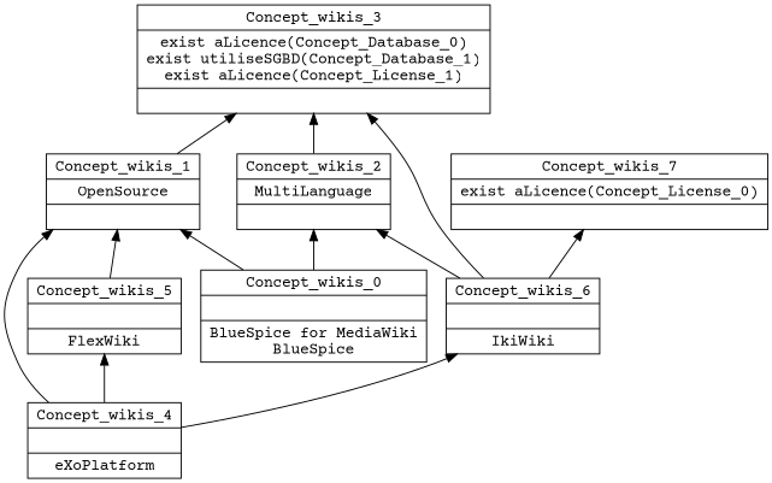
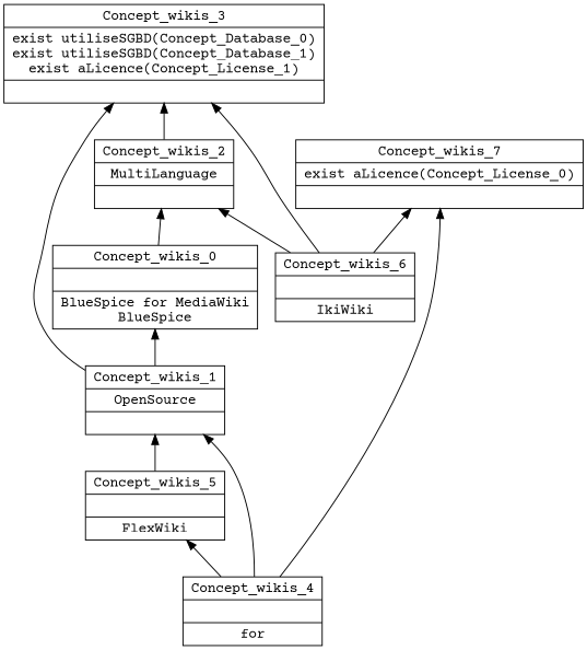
  digraph {
    fontname="Courier Prime"
    rankdir=BT
    node [fontname="Courier Prime" shape=record]
    edge [fontname="Courier Prime"]
-   n1 [label="{Concept_wikis_3|exist aLicence(Concept_Database_0)\nexist utiliseSGBD(Concept_Database_1)\nexist aLicence(Concept_License_1)\n|}"]
+   n1 [label="{Concept_wikis_3|exist utiliseSGBD(Concept_Database_0)\nexist utiliseSGBD(Concept_Database_1)\nexist aLicence(Concept_License_1)\n|}"]
    n2 [label="{Concept_wikis_1|OpenSource\n|}"]
    n3 [label="{Concept_wikis_0||BlueSpice for MediaWiki\nBlueSpice\n}"]
    n4 [label="{Concept_wikis_2|MultiLanguage\n|}"]
-   n5 [label="{Concept_wikis_4||eXoPlatform\n}"]
+   n5 [label="{Concept_wikis_4||for\n}"]
    n6 [label="{Concept_wikis_5||FlexWiki\n}"]
    n7 [label="{Concept_wikis_6||IkiWiki\n}"]
    n8 [label="{Concept_wikis_7|exist aLicence(Concept_License_0)\n|}"]
    n2 -> n1
-   n3 -> n2
+   n2 -> n3
    n3 -> n4
    n4 -> n1
    n5 -> n2
    n5 -> n6
-   n5 -> n7
+   n5 -> n8
    n6 -> n2
    n7 -> n1
    n7 -> n4
    n7 -> n8
  }
